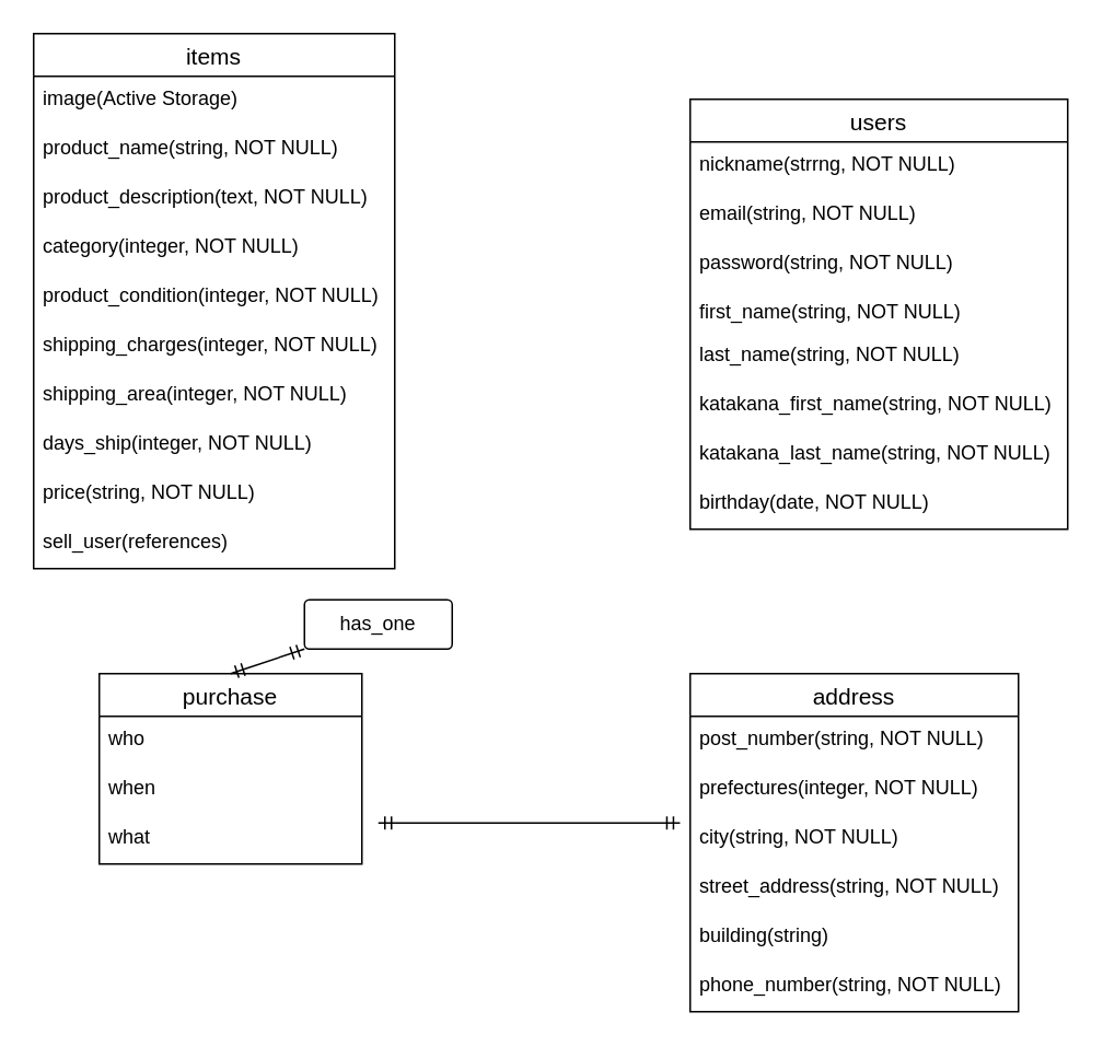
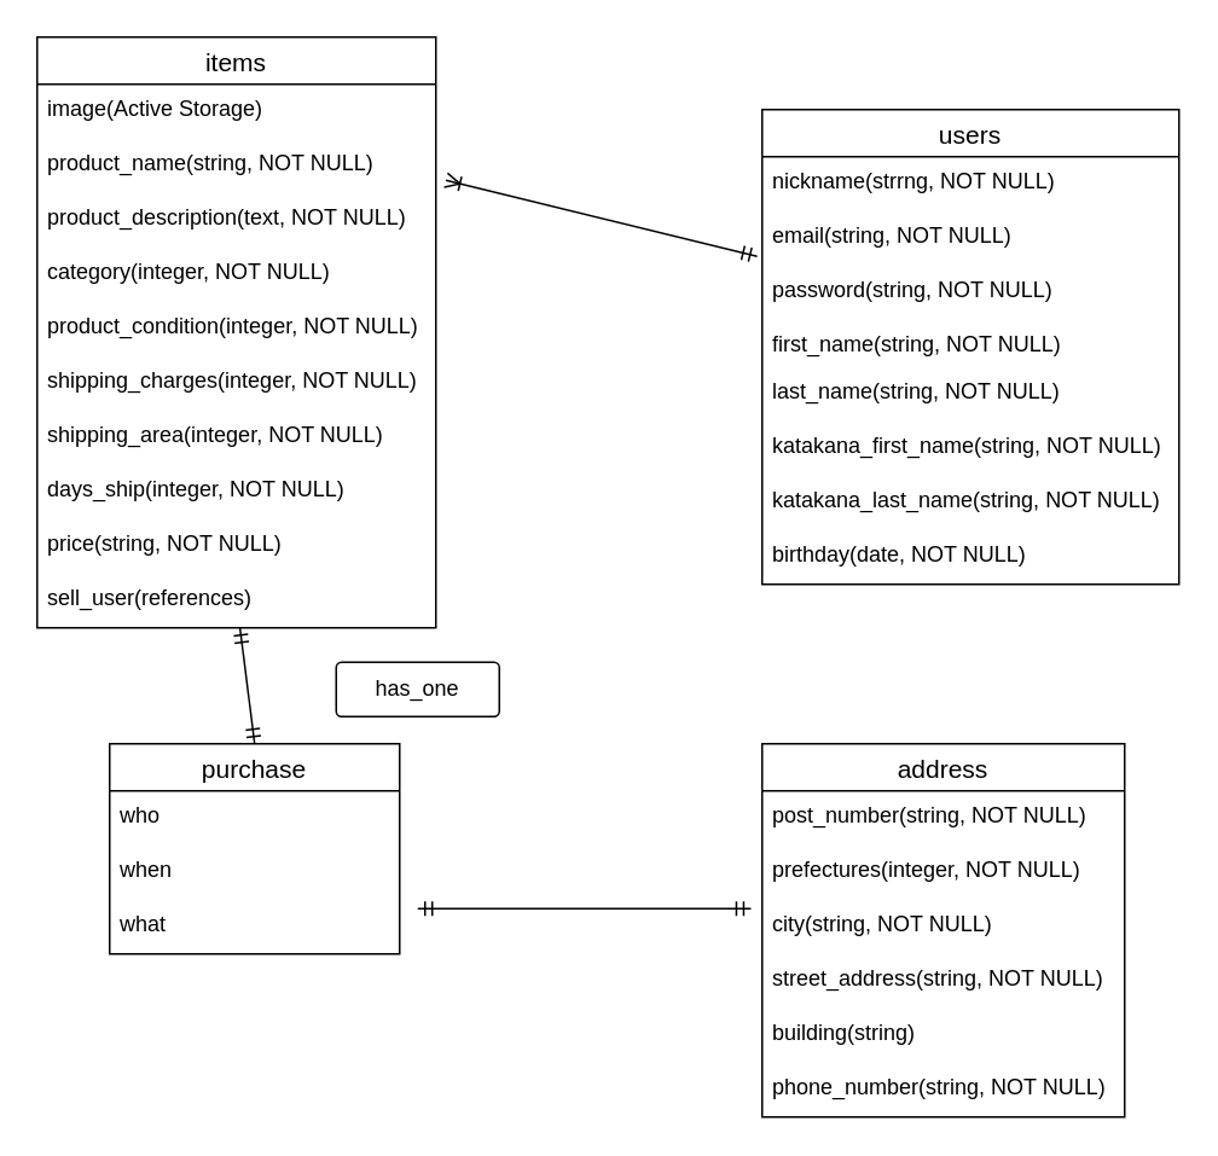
  <mxCell id="0" />
  <mxCell id="1" parent="0" />
  <mxCell id="2" value="users" style="swimlane;fontStyle=0;childLayout=stackLayout;horizontal=1;startSize=26;horizontalStack=0;resizeParent=1;resizeParentMax=0;resizeLast=0;collapsible=1;marginBottom=0;align=center;fontSize=14;" vertex="1" parent="1"><mxGeometry x="420" y="60" width="230" height="262" as="geometry" /></mxCell>
  <mxCell id="3" value="nickname(strrng, NOT NULL)" style="text;strokeColor=none;fillColor=none;spacingLeft=4;spacingRight=4;overflow=hidden;rotatable=0;points=[[0,0.5],[1,0.5]];portConstraint=eastwest;fontSize=12;" vertex="1" parent="2"><mxGeometry y="26" width="230" height="30" as="geometry" /></mxCell>
  <mxCell id="4" value="email(string, NOT NULL)" style="text;strokeColor=none;fillColor=none;spacingLeft=4;spacingRight=4;overflow=hidden;rotatable=0;points=[[0,0.5],[1,0.5]];portConstraint=eastwest;fontSize=12;" vertex="1" parent="2"><mxGeometry y="56" width="230" height="30" as="geometry" /></mxCell>
  <mxCell id="5" value="password(string, NOT NULL)" style="text;strokeColor=none;fillColor=none;spacingLeft=4;spacingRight=4;overflow=hidden;rotatable=0;points=[[0,0.5],[1,0.5]];portConstraint=eastwest;fontSize=12;" vertex="1" parent="2"><mxGeometry y="86" width="230" height="30" as="geometry" /></mxCell>
  <mxCell id="6" value="first_name(string, NOT NULL)" style="text;strokeColor=none;fillColor=none;spacingLeft=4;spacingRight=4;overflow=hidden;rotatable=0;points=[[0,0.5],[1,0.5]];portConstraint=eastwest;fontSize=12;" vertex="1" parent="2"><mxGeometry y="116" width="230" height="26" as="geometry" /></mxCell>
  <mxCell id="7" value="last_name(string, NOT NULL)" style="text;strokeColor=none;fillColor=none;spacingLeft=4;spacingRight=4;overflow=hidden;rotatable=0;points=[[0,0.5],[1,0.5]];portConstraint=eastwest;fontSize=12;" vertex="1" parent="2"><mxGeometry y="142" width="230" height="30" as="geometry" /></mxCell>
  <mxCell id="8" value="katakana_first_name(string, NOT NULL)" style="text;strokeColor=none;fillColor=none;spacingLeft=4;spacingRight=4;overflow=hidden;rotatable=0;points=[[0,0.5],[1,0.5]];portConstraint=eastwest;fontSize=12;" vertex="1" parent="2"><mxGeometry y="172" width="230" height="30" as="geometry" /></mxCell>
  <mxCell id="9" value="katakana_last_name(string, NOT NULL)" style="text;strokeColor=none;fillColor=none;spacingLeft=4;spacingRight=4;overflow=hidden;rotatable=0;points=[[0,0.5],[1,0.5]];portConstraint=eastwest;fontSize=12;" vertex="1" parent="2"><mxGeometry y="202" width="230" height="30" as="geometry" /></mxCell>
  <mxCell id="10" value="birthday(date, NOT NULL)" style="text;strokeColor=none;fillColor=none;spacingLeft=4;spacingRight=4;overflow=hidden;rotatable=0;points=[[0,0.5],[1,0.5]];portConstraint=eastwest;fontSize=12;" vertex="1" parent="2"><mxGeometry y="232" width="230" height="30" as="geometry" /></mxCell>
+ <mxCell id="11" value="" style="fontSize=12;html=1;endArrow=ERoneToMany;startArrow=ERmandOne;entryX=1.025;entryY=0.767;entryDx=0;entryDy=0;entryPerimeter=0;exitX=-0.012;exitY=0.833;exitDx=0;exitDy=0;exitPerimeter=0;" edge="1" parent="1" source="4" target="14"><mxGeometry width="100" height="100" relative="1" as="geometry"><mxPoint x="385" y="140" as="sourcePoint" /><mxPoint x="250" y="142" as="targetPoint" /></mxGeometry></mxCell>
  <mxCell id="12" value="items" style="swimlane;fontStyle=0;childLayout=stackLayout;horizontal=1;startSize=26;horizontalStack=0;resizeParent=1;resizeParentMax=0;resizeLast=0;collapsible=1;marginBottom=0;align=center;fontSize=14;" vertex="1" parent="1"><mxGeometry width="220" height="326" as="geometry" x="20" y="20" /></mxCell>
  <mxCell id="13" value="image(Active Storage)" style="text;strokeColor=none;fillColor=none;spacingLeft=4;spacingRight=4;overflow=hidden;rotatable=0;points=[[0,0.5],[1,0.5]];portConstraint=eastwest;fontSize=12;" vertex="1" parent="12"><mxGeometry y="26" width="220" height="30" as="geometry" /></mxCell>
  <mxCell id="14" value="product_name(string, NOT NULL)" style="text;strokeColor=none;fillColor=none;spacingLeft=4;spacingRight=4;overflow=hidden;rotatable=0;points=[[0,0.5],[1,0.5]];portConstraint=eastwest;fontSize=12;" vertex="1" parent="12"><mxGeometry y="56" width="220" height="30" as="geometry" /></mxCell>
  <mxCell id="15" value="product_description(text, NOT NULL)" style="text;strokeColor=none;fillColor=none;spacingLeft=4;spacingRight=4;overflow=hidden;rotatable=0;points=[[0,0.5],[1,0.5]];portConstraint=eastwest;fontSize=12;" vertex="1" parent="12"><mxGeometry y="86" width="220" height="30" as="geometry" /></mxCell>
  <mxCell id="16" value="category(integer, NOT NULL)" style="text;strokeColor=none;fillColor=none;spacingLeft=4;spacingRight=4;overflow=hidden;rotatable=0;points=[[0,0.5],[1,0.5]];portConstraint=eastwest;fontSize=12;" vertex="1" parent="12"><mxGeometry y="116" width="220" height="30" as="geometry" /></mxCell>
  <mxCell id="17" value="product_condition(integer, NOT NULL)" style="text;strokeColor=none;fillColor=none;spacingLeft=4;spacingRight=4;overflow=hidden;rotatable=0;points=[[0,0.5],[1,0.5]];portConstraint=eastwest;fontSize=12;" vertex="1" parent="12"><mxGeometry y="146" width="220" height="30" as="geometry" /></mxCell>
  <mxCell id="18" value="shipping_charges(integer, NOT NULL)" style="text;strokeColor=none;fillColor=none;spacingLeft=4;spacingRight=4;overflow=hidden;rotatable=0;points=[[0,0.5],[1,0.5]];portConstraint=eastwest;fontSize=12;" vertex="1" parent="12"><mxGeometry y="176" width="220" height="30" as="geometry" /></mxCell>
  <mxCell id="19" value="shipping_area(integer, NOT NULL)" style="text;strokeColor=none;fillColor=none;spacingLeft=4;spacingRight=4;overflow=hidden;rotatable=0;points=[[0,0.5],[1,0.5]];portConstraint=eastwest;fontSize=12;" vertex="1" parent="12"><mxGeometry y="206" width="220" height="30" as="geometry" /></mxCell>
  <mxCell id="20" value="days_ship(integer, NOT NULL)" style="text;strokeColor=none;fillColor=none;spacingLeft=4;spacingRight=4;overflow=hidden;rotatable=0;points=[[0,0.5],[1,0.5]];portConstraint=eastwest;fontSize=12;" vertex="1" parent="12"><mxGeometry y="236" width="220" height="30" as="geometry" /></mxCell>
  <mxCell id="21" value="price(string, NOT NULL)" style="text;strokeColor=none;fillColor=none;spacingLeft=4;spacingRight=4;overflow=hidden;rotatable=0;points=[[0,0.5],[1,0.5]];portConstraint=eastwest;fontSize=12;" vertex="1" parent="12"><mxGeometry y="266" width="220" height="30" as="geometry" /></mxCell>
  <mxCell id="22" value="sell_user(references)" style="text;strokeColor=none;fillColor=none;spacingLeft=4;spacingRight=4;overflow=hidden;rotatable=0;points=[[0,0.5],[1,0.5]];portConstraint=eastwest;fontSize=12;" vertex="1" parent="12"><mxGeometry y="296" width="220" height="30" as="geometry" /></mxCell>
  <mxCell id="23" value="purchase" style="swimlane;fontStyle=0;childLayout=stackLayout;horizontal=1;startSize=26;horizontalStack=0;resizeParent=1;resizeParentMax=0;resizeLast=0;collapsible=1;marginBottom=0;align=center;fontSize=14;" vertex="1" parent="1"><mxGeometry x="60" y="410" width="160" height="116" as="geometry" /></mxCell>
  <mxCell id="24" value="who" style="text;strokeColor=none;fillColor=none;spacingLeft=4;spacingRight=4;overflow=hidden;rotatable=0;points=[[0,0.5],[1,0.5]];portConstraint=eastwest;fontSize=12;" vertex="1" parent="23"><mxGeometry y="26" width="160" height="30" as="geometry" /></mxCell>
  <mxCell id="25" value="when" style="text;strokeColor=none;fillColor=none;spacingLeft=4;spacingRight=4;overflow=hidden;rotatable=0;points=[[0,0.5],[1,0.5]];portConstraint=eastwest;fontSize=12;" vertex="1" parent="23"><mxGeometry y="56" width="160" height="30" as="geometry" /></mxCell>
  <mxCell id="26" value="what" style="text;strokeColor=none;fillColor=none;spacingLeft=4;spacingRight=4;overflow=hidden;rotatable=0;points=[[0,0.5],[1,0.5]];portConstraint=eastwest;fontSize=12;" vertex="1" parent="23"><mxGeometry y="86" width="160" height="30" as="geometry" /></mxCell>
- <mxCell id="27" value="" style="fontSize=12;html=1;endArrow=ERmandOne;startArrow=ERmandOne;exitX=0.5;exitY=0;exitDx=0;exitDy=0;" edge="1" parent="1" source="23" target="36"><mxGeometry width="100" height="100" relative="1" as="geometry"><mxPoint x="139.5" y="396" as="sourcePoint" /><mxPoint x="140" y="340" as="targetPoint" /></mxGeometry></mxCell>
+ <mxCell id="27" value="" style="fontSize=12;html=1;endArrow=ERmandOne;startArrow=ERmandOne;exitX=0.5;exitY=0;exitDx=0;exitDy=0;" edge="1" parent="1" source="23" target="22"><mxGeometry width="100" height="100" relative="1" as="geometry"><mxPoint x="139.5" y="396" as="sourcePoint" /><mxPoint x="140" y="340" as="targetPoint" /></mxGeometry></mxCell>
  <mxCell id="28" value="address" style="swimlane;fontStyle=0;childLayout=stackLayout;horizontal=1;startSize=26;horizontalStack=0;resizeParent=1;resizeParentMax=0;resizeLast=0;collapsible=1;marginBottom=0;align=center;fontSize=14;" vertex="1" parent="1"><mxGeometry x="420" y="410" width="200" height="206" as="geometry" /></mxCell>
  <mxCell id="29" value="post_number(string, NOT NULL)" style="text;strokeColor=none;fillColor=none;spacingLeft=4;spacingRight=4;overflow=hidden;rotatable=0;points=[[0,0.5],[1,0.5]];portConstraint=eastwest;fontSize=12;" vertex="1" parent="28"><mxGeometry y="26" width="200" height="30" as="geometry" /></mxCell>
  <mxCell id="30" value="prefectures(integer, NOT NULL)" style="text;strokeColor=none;fillColor=none;spacingLeft=4;spacingRight=4;overflow=hidden;rotatable=0;points=[[0,0.5],[1,0.5]];portConstraint=eastwest;fontSize=12;" vertex="1" parent="28"><mxGeometry y="56" width="200" height="30" as="geometry" /></mxCell>
  <mxCell id="31" value="city(string, NOT NULL)" style="text;strokeColor=none;fillColor=none;spacingLeft=4;spacingRight=4;overflow=hidden;rotatable=0;points=[[0,0.5],[1,0.5]];portConstraint=eastwest;fontSize=12;" vertex="1" parent="28"><mxGeometry y="86" width="200" height="30" as="geometry" /></mxCell>
  <mxCell id="32" value="street_address(string, NOT NULL)" style="text;strokeColor=none;fillColor=none;spacingLeft=4;spacingRight=4;overflow=hidden;rotatable=0;points=[[0,0.5],[1,0.5]];portConstraint=eastwest;fontSize=12;" vertex="1" parent="28"><mxGeometry y="116" width="200" height="30" as="geometry" /></mxCell>
  <mxCell id="33" value="building(string)" style="text;strokeColor=none;fillColor=none;spacingLeft=4;spacingRight=4;overflow=hidden;rotatable=0;points=[[0,0.5],[1,0.5]];portConstraint=eastwest;fontSize=12;" vertex="1" parent="28"><mxGeometry y="146" width="200" height="30" as="geometry" /></mxCell>
  <mxCell id="34" value="phone_number(string, NOT NULL)" style="text;strokeColor=none;fillColor=none;spacingLeft=4;spacingRight=4;overflow=hidden;rotatable=0;points=[[0,0.5],[1,0.5]];portConstraint=eastwest;fontSize=12;" vertex="1" parent="28"><mxGeometry y="176" width="200" height="30" as="geometry" /></mxCell>
  <mxCell id="35" value="" style="edgeStyle=entityRelationEdgeStyle;fontSize=12;html=1;endArrow=ERmandOne;startArrow=ERmandOne;entryX=-0.031;entryY=0.167;entryDx=0;entryDy=0;entryPerimeter=0;" edge="1" parent="1" target="31"><mxGeometry width="100" height="100" relative="1" as="geometry"><mxPoint x="230" y="501" as="sourcePoint" /><mxPoint x="390" y="410" as="targetPoint" /></mxGeometry></mxCell>
  <mxCell id="36" value="has_one" style="rounded=1;arcSize=10;whiteSpace=wrap;html=1;align=center;" vertex="1" parent="1"><mxGeometry x="185" y="365" width="90" height="30" as="geometry" /></mxCell>
